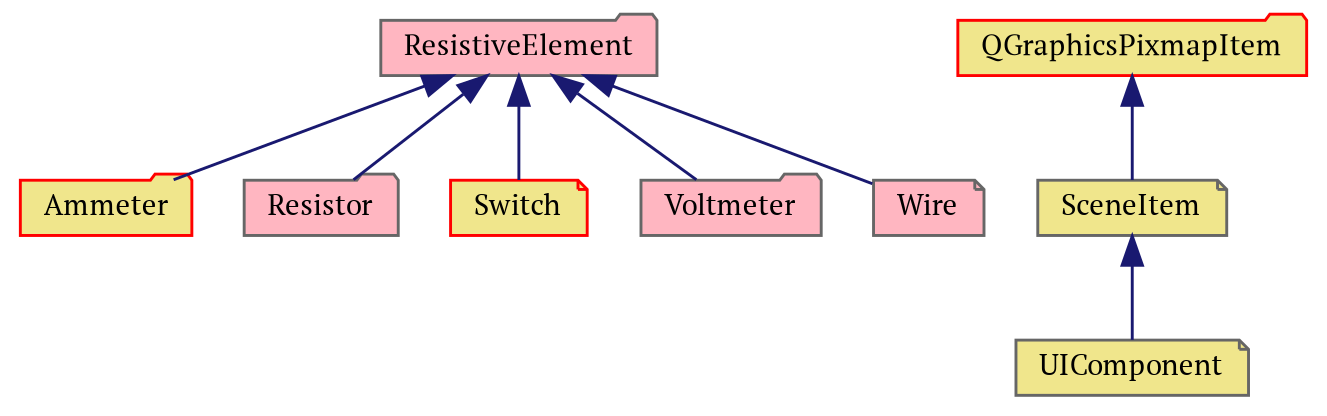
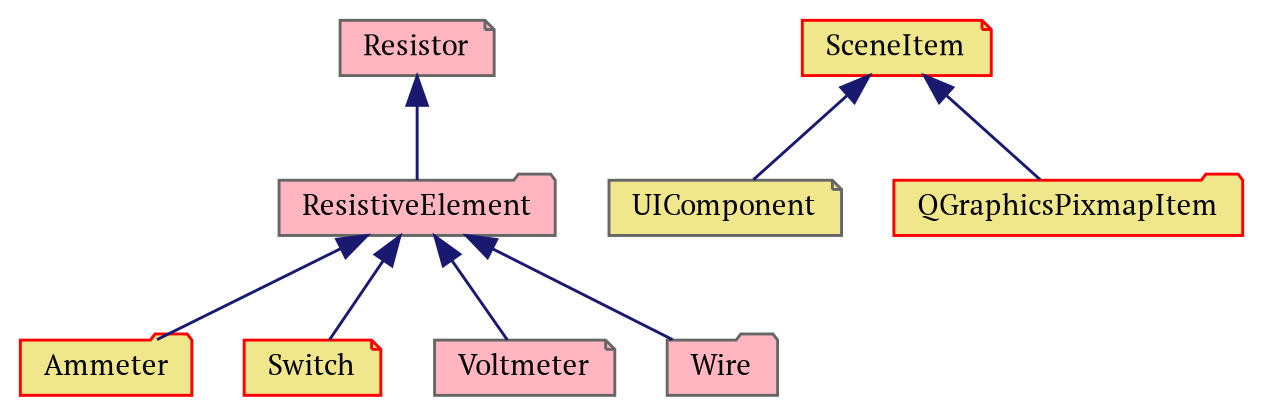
  digraph {
    fontname="PT Serif"
    node [color=gray40 fillcolor=khaki fontname="PT Serif" fontsize=10 shape=note style=filled]
    edge [color=midnightblue dir=back fontname="PT Serif" fontsize=10 labelfontname=Helvetica labelfontsize=10 style=solid]
    n1 [fillcolor=lightpink fontcolor=black height=0.2 label=ResistiveElement shape=folder width=0.4]
    n2 [color=red height=0.2 label=Ammeter shape=folder width=0.4]
-   n3 [fillcolor=lightpink height=0.2 label=Resistor shape=folder width=0.4]
+   n3 [fillcolor=lightpink height=0.2 label=Resistor width=0.4]
    n4 [color=red height=0.2 label=Switch width=0.4]
-   n5 [fillcolor=lightpink height=0.2 label=Voltmeter shape=folder width=0.4]
-   n6 [fillcolor=lightpink height=0.2 label=Wire width=0.4]
+   n5 [fillcolor=lightpink height=0.2 label=Voltmeter width=0.4]
+   n6 [fillcolor=lightpink height=0.2 label=Wire shape=folder width=0.4]
    n7 [height=0.2 label=UIComponent width=0.4]
-   n8 [height=0.2 label=SceneItem width=0.4]
+   n8 [color=red height=0.2 label=SceneItem width=0.4]
    n9 [color=red height=0.2 label=QGraphicsPixmapItem shape=folder width=0.4]
    n1 -> n2
-   n1 -> n3
+   n3 -> n1
    n1 -> n4
    n1 -> n5
    n1 -> n6
    n8 -> n7
-   n9 -> n8
+   n8 -> n9
  }
